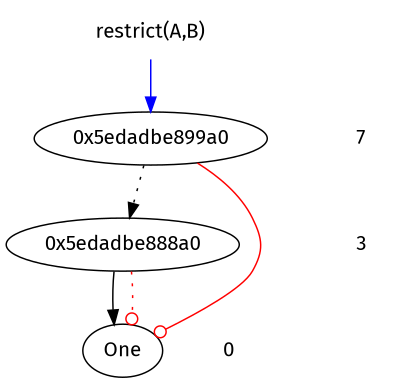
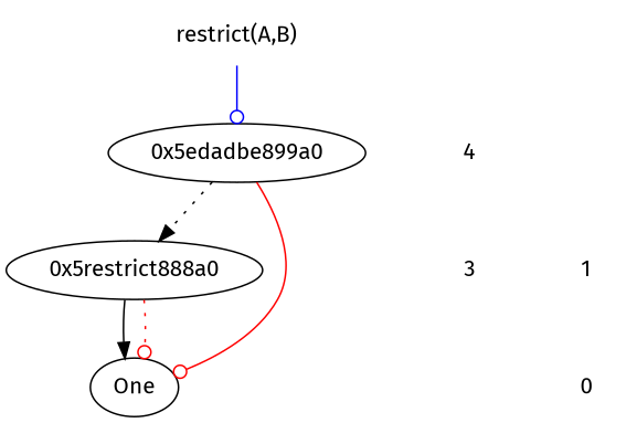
  digraph {
    fontname="Fira Sans"
    node [fontname="Fira Sans" shape=plaintext]
    edge [fontname="Fira Sans"]
    "restrict(A,B)"
-   4 [label=7]
+   4
    "0x5edadbe899a0" [shape=ellipse]
    3
-   "0x5edadbe888a0" [shape=ellipse]
+   "0x5edadbe888a0" [shape=ellipse label="0x5restrict888a0"]
    0
    One [shape=ellipse]
+   1
    subgraph sub_1 {
      rank=source
      "restrict(A,B)"
    }
    subgraph sub_2 {
      rank=same
      4
      "0x5edadbe899a0"
    }
    subgraph sub_3 {
      rank=same
      3
      "0x5edadbe888a0"
    }
    subgraph sub_4 {
      rank=same
      0
      One
    }
-   "restrict(A,B)" -> "0x5edadbe899a0" [color=blue]
+   "restrict(A,B)" -> "0x5edadbe899a0" [color=blue arrowhead=odot]
    4 -> 3 [style=invis]
    "0x5edadbe899a0" -> "0x5edadbe888a0" [style=dotted]
    "0x5edadbe899a0" -> One [arrowhead=odot color=red style=solid]
    "0x5edadbe888a0" -> One
    "0x5edadbe888a0" -> One [arrowhead=odot color=red style=dotted]
+   1 -> 0 [style=invis]
  }
